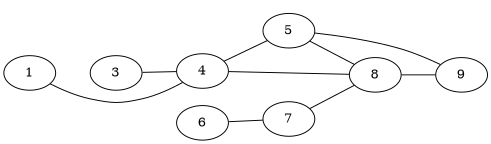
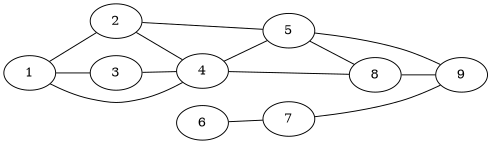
  graph {
    rankdir=LR
    1
+   2
    3
    4
    5
    8
    9
    7
    6
+   1 -- 2
+   1 -- 3
    1 -- 4
+   2 -- 4
+   2 -- 5
    3 -- 4
    4 -- 5
    4 -- 8
    5 -- 8
    5 -- 9
    8 -- 9
-   7 -- 8
+   7 -- 9
    6 -- 7
  }
